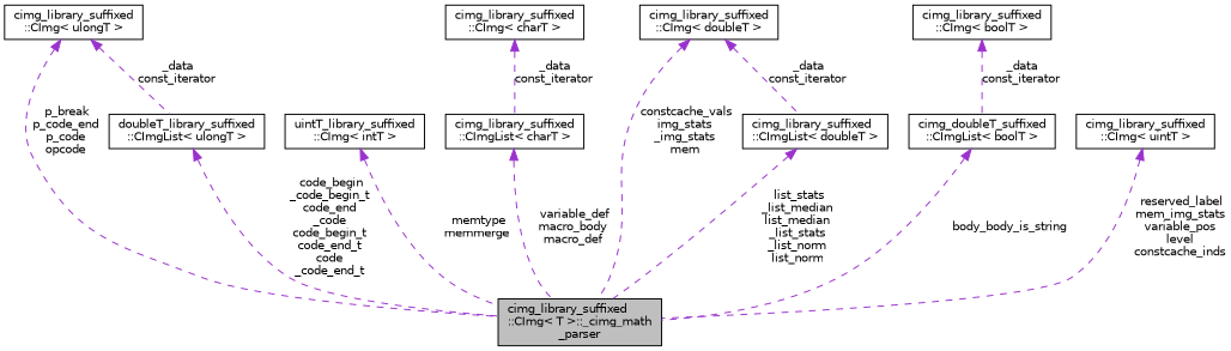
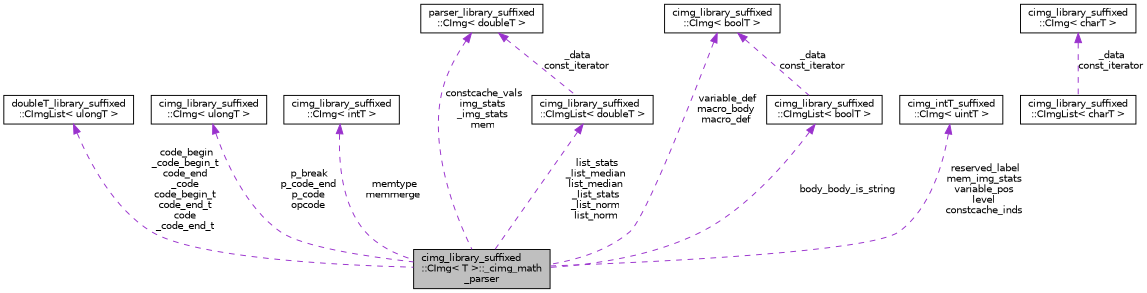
  digraph {
    rankdir=TB
    node [color=black fillcolor=white fontname=Helvetica fontsize=10 shape=record style=filled]
    edge [color=darkorchid3 dir=back fontname=Helvetica fontsize=10 labelfontname=Helvetica labelfontsize=10 style=dashed]
    n1 [fillcolor=grey75 fontcolor=black height=0.2 label="cimg_library_suffixed\l::CImg\< T \>::_cimg_math\l_parser" width=0.4]
    n2 [height=0.2 label="doubleT_library_suffixed\l::CImgList\< ulongT \>" width=0.4]
    n3 [height=0.2 label="cimg_library_suffixed\l::CImg\< ulongT \>" width=0.4]
-   n4 [height=0.2 label="uintT_library_suffixed\l::CImg\< intT \>" width=0.4]
+   n4 [height=0.2 label="cimg_library_suffixed\l::CImg\< intT \>" width=0.4]
    n5 [height=0.2 label="cimg_library_suffixed\l::CImg\< charT \>" width=0.4]
    n6 [height=0.2 label="cimg_library_suffixed\l::CImgList\< charT \>" width=0.4]
-   n7 [height=0.2 label="cimg_library_suffixed\l::CImg\< doubleT \>" width=0.4]
+   n7 [height=0.2 label="parser_library_suffixed\l::CImg\< doubleT \>" width=0.4]
    n8 [height=0.2 label="cimg_library_suffixed\l::CImgList\< doubleT \>" width=0.4]
-   n9 [height=0.2 label="cimg_doubleT_suffixed\l::CImgList\< boolT \>" width=0.4]
+   n9 [height=0.2 label="cimg_library_suffixed\l::CImgList\< boolT \>" width=0.4]
    n10 [height=0.2 label="cimg_library_suffixed\l::CImg\< boolT \>" width=0.4]
-   n11 [height=0.2 label="cimg_library_suffixed\l::CImg\< uintT \>" width=0.4]
+   n11 [height=0.2 label="cimg_intT_suffixed\l::CImg\< uintT \>" width=0.4]
    n2 -> n1 [label=" code_begin\n_code_begin_t\ncode_end\n_code\ncode_begin_t\ncode_end_t\ncode\n_code_end_t"]
    n3 -> n1 [label=" p_break\np_code_end\np_code\nopcode"]
-   n3 -> n2 [label=" _data\nconst_iterator"]
    n4 -> n1 [label=" memtype\nmemmerge"]
    n5 -> n6 [label=" _data\nconst_iterator"]
-   n6 -> n1 [label=" variable_def\nmacro_body\nmacro_def"]
+   n10 -> n1 [label=" variable_def\nmacro_body\nmacro_def"]
    n7 -> n1 [label=" constcache_vals\nimg_stats\n_img_stats\nmem"]
    n7 -> n8 [label=" _data\nconst_iterator"]
    n8 -> n1 [label=" list_stats\n_list_median\nlist_median\n_list_stats\n_list_norm\nlist_norm"]
    n9 -> n1 [label=" body_body_is_string"]
    n10 -> n9 [label=" _data\nconst_iterator"]
    n11 -> n1 [label=" reserved_label\nmem_img_stats\nvariable_pos\nlevel\nconstcache_inds"]
  }
